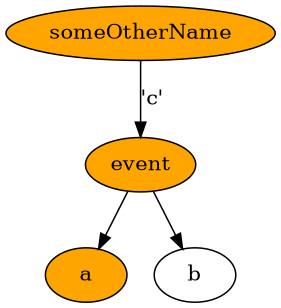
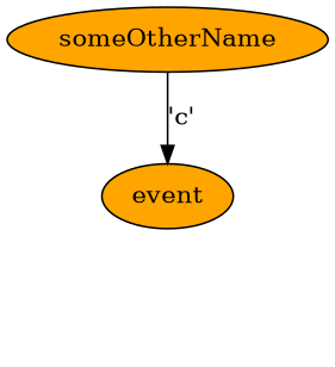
  digraph {
    fontname="DejaVu Serif"
    node [fillcolor=orange fontname="DejaVu Serif" style=filled]
    edge [fontname="DejaVu Serif"]
    event
-   a
-   b [fillcolor=white]
    someOtherName
-   event -> a
-   event -> b
    someOtherName -> event [label="'c'"]
  }
